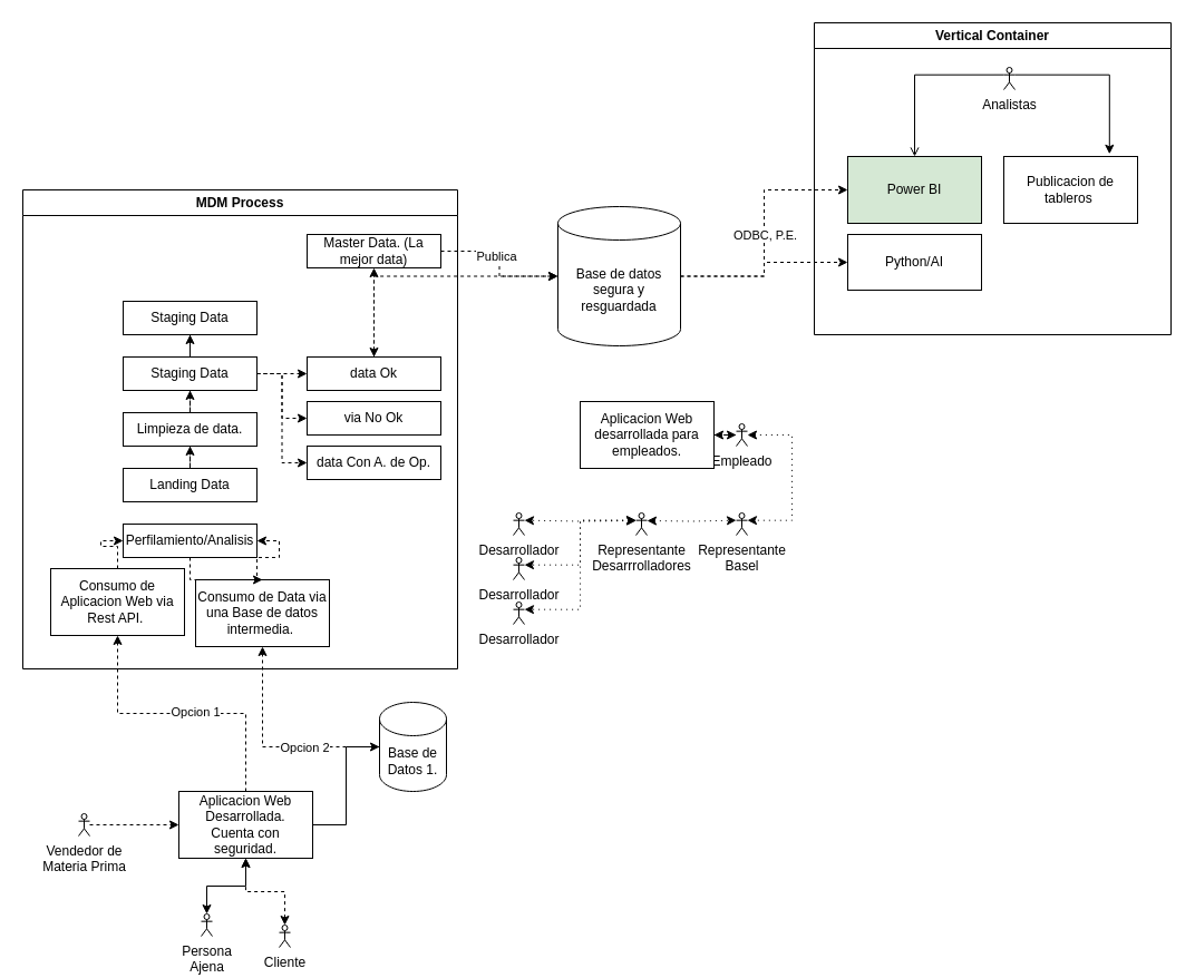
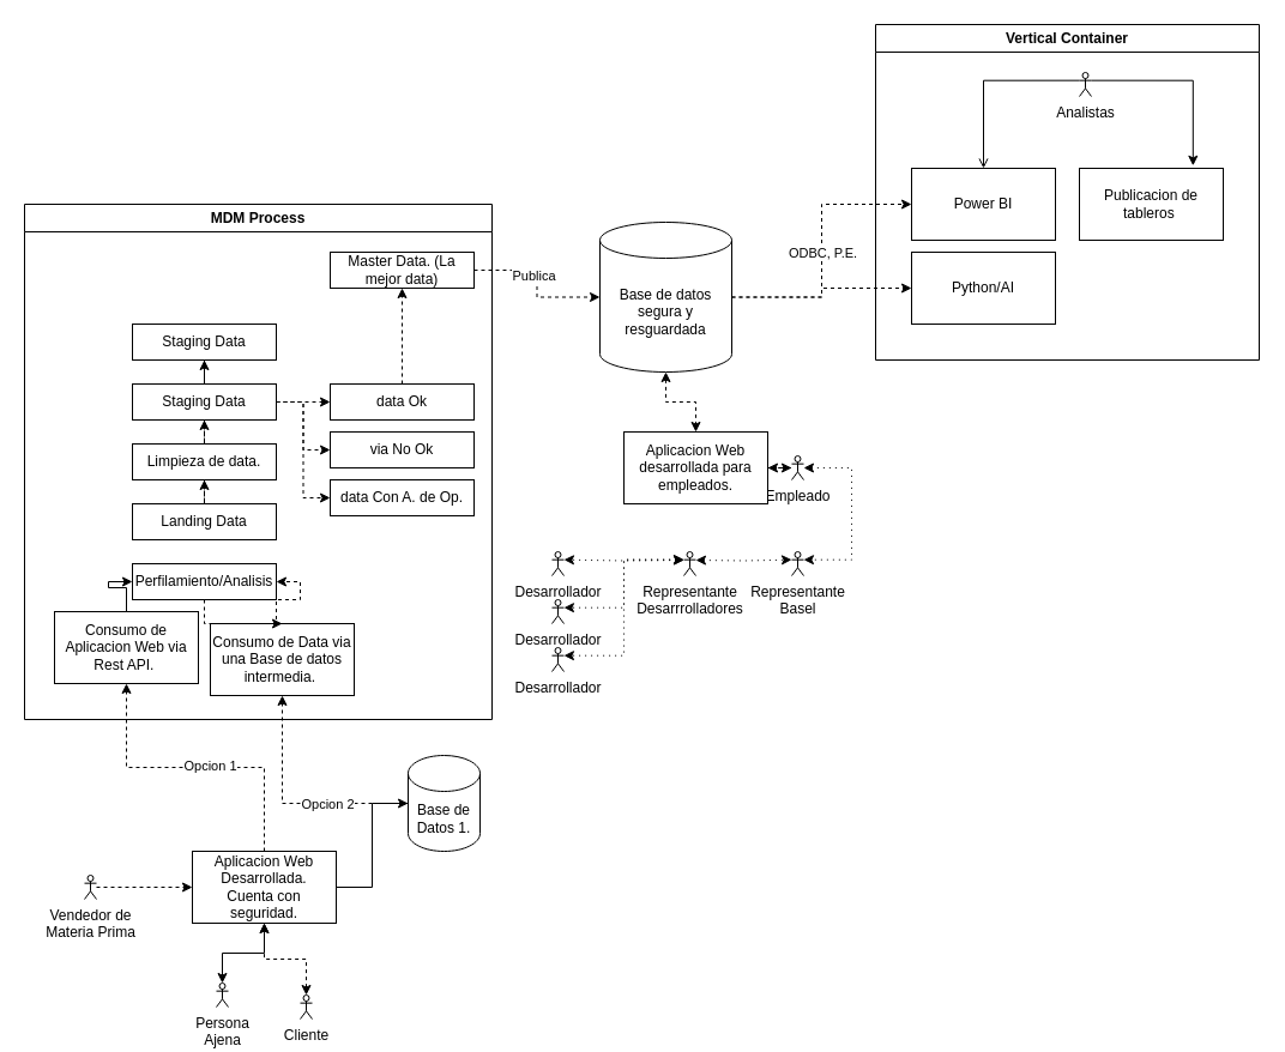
  <mxCell id="0" />
  <mxCell id="1" parent="0" />
  <mxCell id="2" style="edgeStyle=orthogonalEdgeStyle;rounded=0;orthogonalLoop=1;jettySize=auto;html=1;entryX=0.5;entryY=1;entryDx=0;entryDy=0;dashed=1;startArrow=classic;startFill=1;" parent="1" source="3" target="20" edge="1"><mxGeometry relative="1" as="geometry"><mxPoint x="250" y="790" as="targetPoint" /><Array as="points"><mxPoint x="255" y="820" /><mxPoint x="255" y="800" /><mxPoint x="220" y="800" /></Array></mxGeometry></mxCell>
  <mxCell id="3" value="Cliente" style="shape=umlActor;verticalLabelPosition=bottom;verticalAlign=top;html=1;outlineConnect=0;" parent="1" vertex="1"><mxGeometry x="250" y="830" width="10" height="20" as="geometry" /></mxCell>
  <mxCell id="4" style="edgeStyle=orthogonalEdgeStyle;rounded=0;orthogonalLoop=1;jettySize=auto;html=1;entryX=0;entryY=0.5;entryDx=0;entryDy=0;dashed=1;" parent="1" source="5" target="20" edge="1"><mxGeometry relative="1" as="geometry" /></mxCell>
  <mxCell id="5" value="Vendedor de &lt;br&gt;Materia Prima" style="shape=umlActor;verticalLabelPosition=bottom;verticalAlign=top;html=1;outlineConnect=0;" parent="1" vertex="1"><mxGeometry x="70" y="730" width="10" height="20" as="geometry" /></mxCell>
  <mxCell id="6" style="edgeStyle=orthogonalEdgeStyle;rounded=0;orthogonalLoop=1;jettySize=auto;html=1;entryX=1;entryY=0.5;entryDx=0;entryDy=0;dashed=1;startArrow=classic;startFill=1;" parent="1" source="8" target="52" edge="1"><mxGeometry relative="1" as="geometry" /></mxCell>
  <mxCell id="7" style="edgeStyle=orthogonalEdgeStyle;rounded=0;orthogonalLoop=1;jettySize=auto;html=1;entryX=1;entryY=0.333;entryDx=0;entryDy=0;entryPerimeter=0;dashed=1;dashPattern=1 4;startArrow=classic;startFill=1;" parent="1" source="8" target="10" edge="1"><mxGeometry relative="1" as="geometry"><Array as="points"><mxPoint x="710" y="390" /><mxPoint x="710" y="467" /></Array></mxGeometry></mxCell>
  <mxCell id="8" value="Empleado" style="shape=umlActor;verticalLabelPosition=bottom;verticalAlign=top;html=1;outlineConnect=0;" parent="1" vertex="1"><mxGeometry x="660" y="380" width="10" height="20" as="geometry" /></mxCell>
  <mxCell id="9" value="Desarrollador" style="shape=umlActor;verticalLabelPosition=bottom;verticalAlign=top;html=1;outlineConnect=0;" parent="1" vertex="1"><mxGeometry x="460" y="460" width="10" height="20" as="geometry" /></mxCell>
  <mxCell id="10" value="Representante &lt;br&gt;Basel" style="shape=umlActor;verticalLabelPosition=bottom;verticalAlign=top;html=1;outlineConnect=0;" parent="1" vertex="1"><mxGeometry x="660" y="460" width="10" height="20" as="geometry" /></mxCell>
  <mxCell id="11" style="edgeStyle=orthogonalEdgeStyle;rounded=0;orthogonalLoop=1;jettySize=auto;html=1;entryX=1;entryY=0.333;entryDx=0;entryDy=0;entryPerimeter=0;dashed=1;dashPattern=1 4;startArrow=classic;startFill=1;" parent="1" target="9" edge="1"><mxGeometry relative="1" as="geometry"><mxPoint x="570" y="467" as="sourcePoint" /></mxGeometry></mxCell>
  <mxCell id="12" style="edgeStyle=orthogonalEdgeStyle;rounded=0;orthogonalLoop=1;jettySize=auto;html=1;exitX=0;exitY=0.333;exitDx=0;exitDy=0;exitPerimeter=0;entryX=1;entryY=0.333;entryDx=0;entryDy=0;entryPerimeter=0;dashed=1;dashPattern=1 4;startArrow=classic;startFill=1;" parent="1" source="14" target="54" edge="1"><mxGeometry relative="1" as="geometry" /></mxCell>
  <mxCell id="13" style="edgeStyle=orthogonalEdgeStyle;rounded=0;orthogonalLoop=1;jettySize=auto;html=1;entryX=0;entryY=0.333;entryDx=0;entryDy=0;entryPerimeter=0;dashed=1;dashPattern=1 4;startArrow=classic;startFill=1;" parent="1" target="10" edge="1"><mxGeometry relative="1" as="geometry"><mxPoint x="580" y="467" as="sourcePoint" /></mxGeometry></mxCell>
  <mxCell id="14" value="Representante &lt;br&gt;Desarrrolladores" style="shape=umlActor;verticalLabelPosition=bottom;verticalAlign=top;html=1;outlineConnect=0;" parent="1" vertex="1"><mxGeometry x="570" y="460" width="10" height="20" as="geometry" /></mxCell>
  <mxCell id="15" style="edgeStyle=orthogonalEdgeStyle;rounded=0;orthogonalLoop=1;jettySize=auto;html=1;entryX=0.5;entryY=1;entryDx=0;entryDy=0;dashed=0;startArrow=classic;startFill=1;" parent="1" source="16" target="20" edge="1"><mxGeometry relative="1" as="geometry" /></mxCell>
  <mxCell id="16" value="Persona&lt;br&gt;Ajena" style="shape=umlActor;verticalLabelPosition=bottom;verticalAlign=top;html=1;outlineConnect=0;" parent="1" vertex="1"><mxGeometry x="180" y="820" width="10" height="20" as="geometry" /></mxCell>
  <mxCell id="17" style="edgeStyle=orthogonalEdgeStyle;rounded=0;orthogonalLoop=1;jettySize=auto;html=1;exitX=1;exitY=0.5;exitDx=0;exitDy=0;entryX=0;entryY=0.5;entryDx=0;entryDy=0;entryPerimeter=0;dashed=0;" parent="1" source="20" target="23" edge="1"><mxGeometry relative="1" as="geometry" /></mxCell>
  <mxCell id="18" value="" style="edgeStyle=orthogonalEdgeStyle;rounded=0;orthogonalLoop=1;jettySize=auto;entryX=0.5;entryY=1;entryDx=0;entryDy=0;dashed=1;strokeColor=default;fontStyle=2" parent="1" source="20" target="27" edge="1"><mxGeometry relative="1" as="geometry" /></mxCell>
  <mxCell id="19" value="Opcion 1" style="edgeLabel;html=1;align=center;verticalAlign=middle;resizable=0;points=[];" parent="18" vertex="1" connectable="0"><mxGeometry x="-0.088" y="-2" relative="1" as="geometry"><mxPoint as="offset" /></mxGeometry></mxCell>
  <mxCell id="20" value="Aplicacion Web&lt;br&gt;Desarrollada.&lt;br&gt;Cuenta con seguridad." style="rounded=0;whiteSpace=wrap;html=1;" parent="1" vertex="1"><mxGeometry x="160" y="710" width="120" height="60" as="geometry" /></mxCell>
  <mxCell id="21" style="edgeStyle=orthogonalEdgeStyle;rounded=0;orthogonalLoop=1;jettySize=auto;html=1;entryX=0.5;entryY=1;entryDx=0;entryDy=0;dashed=1;" parent="1" source="23" target="25" edge="1"><mxGeometry relative="1" as="geometry" /></mxCell>
  <mxCell id="22" value="Opcion 2" style="edgeLabel;html=1;align=center;verticalAlign=middle;resizable=0;points=[];" parent="21" vertex="1" connectable="0"><mxGeometry x="-0.298" relative="1" as="geometry"><mxPoint as="offset" /></mxGeometry></mxCell>
  <mxCell id="23" value="Base de Datos 1." style="shape=cylinder3;whiteSpace=wrap;html=1;boundedLbl=1;backgroundOutline=1;size=15;" parent="1" vertex="1"><mxGeometry x="340" y="630" width="60" height="80" as="geometry" /></mxCell>
  <mxCell id="24" style="edgeStyle=orthogonalEdgeStyle;rounded=0;orthogonalLoop=1;jettySize=auto;html=1;exitX=0.5;exitY=0;exitDx=0;exitDy=0;entryX=1;entryY=0.5;entryDx=0;entryDy=0;dashed=1;" parent="1" target="29" edge="1"><mxGeometry relative="1" as="geometry"><mxPoint x="250" y="520" as="sourcePoint" /><mxPoint x="245" y="485" as="targetPoint" /></mxGeometry></mxCell>
  <mxCell id="25" value="Consumo de Data via una Base de datos intermedia.&amp;nbsp;" style="rounded=0;whiteSpace=wrap;html=1;" parent="1" vertex="1"><mxGeometry x="175" y="520" width="120" height="60" as="geometry" /></mxCell>
- <mxCell id="26" style="edgeStyle=orthogonalEdgeStyle;rounded=0;orthogonalLoop=1;jettySize=auto;html=1;entryX=0;entryY=0.5;entryDx=0;entryDy=0;dashed=1;" parent="1" source="27" target="29" edge="1"><mxGeometry relative="1" as="geometry" /></mxCell>
+ <mxCell id="26" style="edgeStyle=orthogonalEdgeStyle;rounded=0;orthogonalLoop=1;jettySize=auto;html=1;entryX=0;entryY=0.5;entryDx=0;entryDy=0;dashed=0;" parent="1" source="27" target="29" edge="1"><mxGeometry relative="1" as="geometry" /></mxCell>
  <mxCell id="27" value="Consumo de Aplicacion Web via Rest API.&amp;nbsp;" style="rounded=0;whiteSpace=wrap;html=1;" parent="1" vertex="1"><mxGeometry x="45" y="510" width="120" height="60" as="geometry" /></mxCell>
  <mxCell id="28" value="" style="edgeStyle=orthogonalEdgeStyle;rounded=0;orthogonalLoop=1;jettySize=auto;html=1;dashed=1;" parent="1" source="29" target="25" edge="1"><mxGeometry relative="1" as="geometry" /></mxCell>
  <mxCell id="29" value="Perfilamiento/Analisis" style="rounded=0;whiteSpace=wrap;html=1;" parent="1" vertex="1"><mxGeometry x="110" y="470" width="120" height="30" as="geometry" /></mxCell>
  <mxCell id="30" value="" style="edgeStyle=orthogonalEdgeStyle;rounded=0;orthogonalLoop=1;jettySize=auto;html=1;dashed=1;" parent="1" source="31" target="33" edge="1"><mxGeometry relative="1" as="geometry" /></mxCell>
  <mxCell id="31" value="Landing Data" style="rounded=0;whiteSpace=wrap;html=1;" parent="1" vertex="1"><mxGeometry x="110" y="420" width="120" height="30" as="geometry" /></mxCell>
  <mxCell id="32" value="" style="edgeStyle=orthogonalEdgeStyle;rounded=0;orthogonalLoop=1;jettySize=auto;html=1;dashed=1;" parent="1" source="33" target="38" edge="1"><mxGeometry relative="1" as="geometry" /></mxCell>
  <mxCell id="33" value="Limpieza de data." style="rounded=0;whiteSpace=wrap;html=1;" parent="1" vertex="1"><mxGeometry x="110" y="370" width="120" height="30" as="geometry" /></mxCell>
  <mxCell id="34" value="" style="edgeStyle=orthogonalEdgeStyle;rounded=0;orthogonalLoop=1;jettySize=auto;html=1;dashed=1;" parent="1" source="38" target="40" edge="1"><mxGeometry relative="1" as="geometry" /></mxCell>
  <mxCell id="35" style="edgeStyle=orthogonalEdgeStyle;rounded=0;orthogonalLoop=1;jettySize=auto;html=1;entryX=0;entryY=0.5;entryDx=0;entryDy=0;dashed=1;" parent="1" source="38" target="41" edge="1"><mxGeometry relative="1" as="geometry" /></mxCell>
  <mxCell id="36" style="edgeStyle=orthogonalEdgeStyle;rounded=0;orthogonalLoop=1;jettySize=auto;html=1;exitX=1;exitY=0.5;exitDx=0;exitDy=0;entryX=0;entryY=0.5;entryDx=0;entryDy=0;dashed=1;" parent="1" source="38" target="42" edge="1"><mxGeometry relative="1" as="geometry" /></mxCell>
  <mxCell id="37" value="" style="edgeStyle=orthogonalEdgeStyle;rounded=0;orthogonalLoop=1;jettySize=auto;html=1;" parent="1" source="38" target="43" edge="1"><mxGeometry relative="1" as="geometry" /></mxCell>
  <mxCell id="38" value="Staging Data" style="rounded=0;whiteSpace=wrap;html=1;" parent="1" vertex="1"><mxGeometry x="110" y="320" width="120" height="30" as="geometry" /></mxCell>
  <mxCell id="39" value="" style="edgeStyle=orthogonalEdgeStyle;rounded=0;orthogonalLoop=1;jettySize=auto;html=1;dashed=1;" parent="1" source="40" target="46" edge="1"><mxGeometry relative="1" as="geometry" /></mxCell>
  <mxCell id="40" value="data Ok" style="rounded=0;whiteSpace=wrap;html=1;" parent="1" vertex="1"><mxGeometry x="275" y="320" width="120" height="30" as="geometry" /></mxCell>
  <mxCell id="41" value="via No Ok" style="rounded=0;whiteSpace=wrap;html=1;" parent="1" vertex="1"><mxGeometry x="275" y="360" width="120" height="30" as="geometry" /></mxCell>
  <mxCell id="42" value="data Con A. de Op." style="rounded=0;whiteSpace=wrap;html=1;" parent="1" vertex="1"><mxGeometry x="275" y="400" width="120" height="30" as="geometry" /></mxCell>
  <mxCell id="43" value="Staging Data" style="rounded=0;whiteSpace=wrap;html=1;" parent="1" vertex="1"><mxGeometry x="110" y="270" width="120" height="30" as="geometry" /></mxCell>
  <mxCell id="44" style="edgeStyle=orthogonalEdgeStyle;rounded=0;orthogonalLoop=1;jettySize=auto;html=1;exitX=1;exitY=0.5;exitDx=0;exitDy=0;dashed=1;" parent="1" source="46" target="51" edge="1"><mxGeometry relative="1" as="geometry" /></mxCell>
  <mxCell id="45" value="Publica" style="edgeLabel;html=1;align=center;verticalAlign=middle;resizable=0;points=[];" parent="44" vertex="1" connectable="0"><mxGeometry x="-0.234" y="-4" relative="1" as="geometry"><mxPoint as="offset" /></mxGeometry></mxCell>
  <mxCell id="46" value="Master Data. (La mejor data)" style="rounded=0;whiteSpace=wrap;html=1;" parent="1" vertex="1"><mxGeometry x="275" y="210" width="120" height="30" as="geometry" /></mxCell>
- <mxCell id="47" value="" style="edgeStyle=orthogonalEdgeStyle;rounded=0;orthogonalLoop=1;jettySize=auto;html=1;dashed=1;endArrow=classic;endFill=1;startArrow=classic;startFill=1;" parent="1" source="51" target="40" edge="1"><mxGeometry relative="1" as="geometry" /></mxCell>
+ <mxCell id="47" value="" style="edgeStyle=orthogonalEdgeStyle;rounded=0;orthogonalLoop=1;jettySize=auto;html=1;dashed=1;endArrow=classic;endFill=1;startArrow=classic;startFill=1;" parent="1" source="51" target="52" edge="1"><mxGeometry relative="1" as="geometry" /></mxCell>
  <mxCell id="48" value="" style="edgeStyle=orthogonalEdgeStyle;rounded=0;orthogonalLoop=1;jettySize=auto;html=1;dashed=1;" parent="1" source="51" target="56" edge="1"><mxGeometry relative="1" as="geometry" /></mxCell>
  <mxCell id="49" value="ODBC, P.E." style="edgeLabel;html=1;align=center;verticalAlign=middle;resizable=0;points=[];" parent="48" vertex="1" connectable="0"><mxGeometry x="-0.013" relative="1" as="geometry"><mxPoint as="offset" /></mxGeometry></mxCell>
  <mxCell id="50" style="edgeStyle=orthogonalEdgeStyle;rounded=0;orthogonalLoop=1;jettySize=auto;html=1;exitX=1;exitY=0.5;exitDx=0;exitDy=0;exitPerimeter=0;entryX=0;entryY=0.5;entryDx=0;entryDy=0;dashed=1;" parent="1" source="51" target="62" edge="1"><mxGeometry relative="1" as="geometry" /></mxCell>
  <mxCell id="51" value="Base de datos segura y resguardada" style="shape=cylinder3;whiteSpace=wrap;html=1;boundedLbl=1;backgroundOutline=1;size=15;" parent="1" vertex="1"><mxGeometry x="500" y="185" width="110" height="125" as="geometry" /></mxCell>
  <mxCell id="52" value="Aplicacion Web desarrollada para empleados." style="whiteSpace=wrap;html=1;" parent="1" vertex="1"><mxGeometry x="520" y="360" width="120" height="60" as="geometry" /></mxCell>
  <mxCell id="53" value="Desarrollador" style="shape=umlActor;verticalLabelPosition=bottom;verticalAlign=top;html=1;outlineConnect=0;" parent="1" vertex="1"><mxGeometry x="460" y="500" width="10" height="20" as="geometry" /></mxCell>
  <mxCell id="54" value="Desarrollador" style="shape=umlActor;verticalLabelPosition=bottom;verticalAlign=top;html=1;outlineConnect=0;" parent="1" vertex="1"><mxGeometry x="460" y="540" width="10" height="20" as="geometry" /></mxCell>
  <mxCell id="55" style="edgeStyle=orthogonalEdgeStyle;rounded=0;orthogonalLoop=1;jettySize=auto;html=1;entryX=1;entryY=0.333;entryDx=0;entryDy=0;entryPerimeter=0;dashed=1;dashPattern=1 4;exitX=0;exitY=0.333;exitDx=0;exitDy=0;exitPerimeter=0;startArrow=classic;startFill=1;" parent="1" source="14" target="53" edge="1"><mxGeometry relative="1" as="geometry"><mxPoint x="580" y="480" as="sourcePoint" /><mxPoint x="460" y="477" as="targetPoint" /></mxGeometry></mxCell>
- <mxCell id="56" value="Power BI" style="whiteSpace=wrap;html=1;fillColor=#d5e8d4;" parent="1" vertex="1"><mxGeometry x="760" y="140" width="120" height="60" as="geometry" /></mxCell>
+ <mxCell id="56" value="Power BI" style="whiteSpace=wrap;html=1;" parent="1" vertex="1"><mxGeometry x="760" y="140" width="120" height="60" as="geometry" /></mxCell>
  <mxCell id="57" value="MDM Process" style="swimlane;whiteSpace=wrap;html=1;" parent="1" vertex="1"><mxGeometry x="20" y="170" width="390" height="430" as="geometry" /></mxCell>
  <mxCell id="58" value="Publicacion de tableros&amp;nbsp;" style="whiteSpace=wrap;html=1;" parent="1" vertex="1"><mxGeometry x="900" y="140" width="120" height="60" as="geometry" /></mxCell>
  <mxCell id="59" style="edgeStyle=orthogonalEdgeStyle;rounded=0;orthogonalLoop=1;jettySize=auto;html=1;exitX=1;exitY=0.333;exitDx=0;exitDy=0;exitPerimeter=0;entryX=0.79;entryY=-0.037;entryDx=0;entryDy=0;entryPerimeter=0;" parent="1" source="61" target="58" edge="1"><mxGeometry relative="1" as="geometry" /></mxCell>
  <mxCell id="60" style="edgeStyle=orthogonalEdgeStyle;rounded=0;orthogonalLoop=1;jettySize=auto;html=1;exitX=0;exitY=0.333;exitDx=0;exitDy=0;exitPerimeter=0;endArrow=open;" parent="1" source="61" target="56" edge="1"><mxGeometry relative="1" as="geometry" /></mxCell>
  <mxCell id="61" value="Analistas" style="shape=umlActor;verticalLabelPosition=bottom;verticalAlign=top;html=1;outlineConnect=0;" parent="1" vertex="1"><mxGeometry x="900" y="60" width="10" height="20" as="geometry" /></mxCell>
- <mxCell id="62" value="Python/AI" style="whiteSpace=wrap;html=1;" parent="1" vertex="1"><mxGeometry x="760" y="210" width="120" height="50" as="geometry" /></mxCell>
+ <mxCell id="62" value="Python/AI" style="whiteSpace=wrap;html=1;" parent="1" vertex="1"><mxGeometry x="760" y="210" width="120" height="60" as="geometry" /></mxCell>
  <mxCell id="63" value="Vertical Container" style="swimlane;whiteSpace=wrap;html=1;" parent="1" vertex="1"><mxGeometry x="730" y="20" width="320" height="280" as="geometry" /></mxCell>
